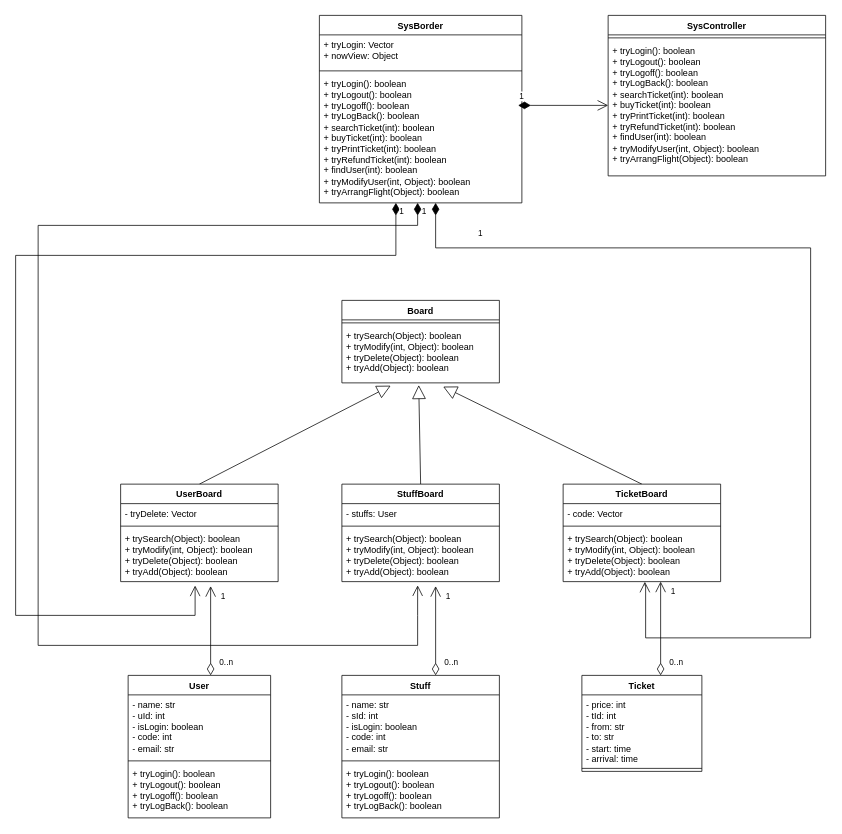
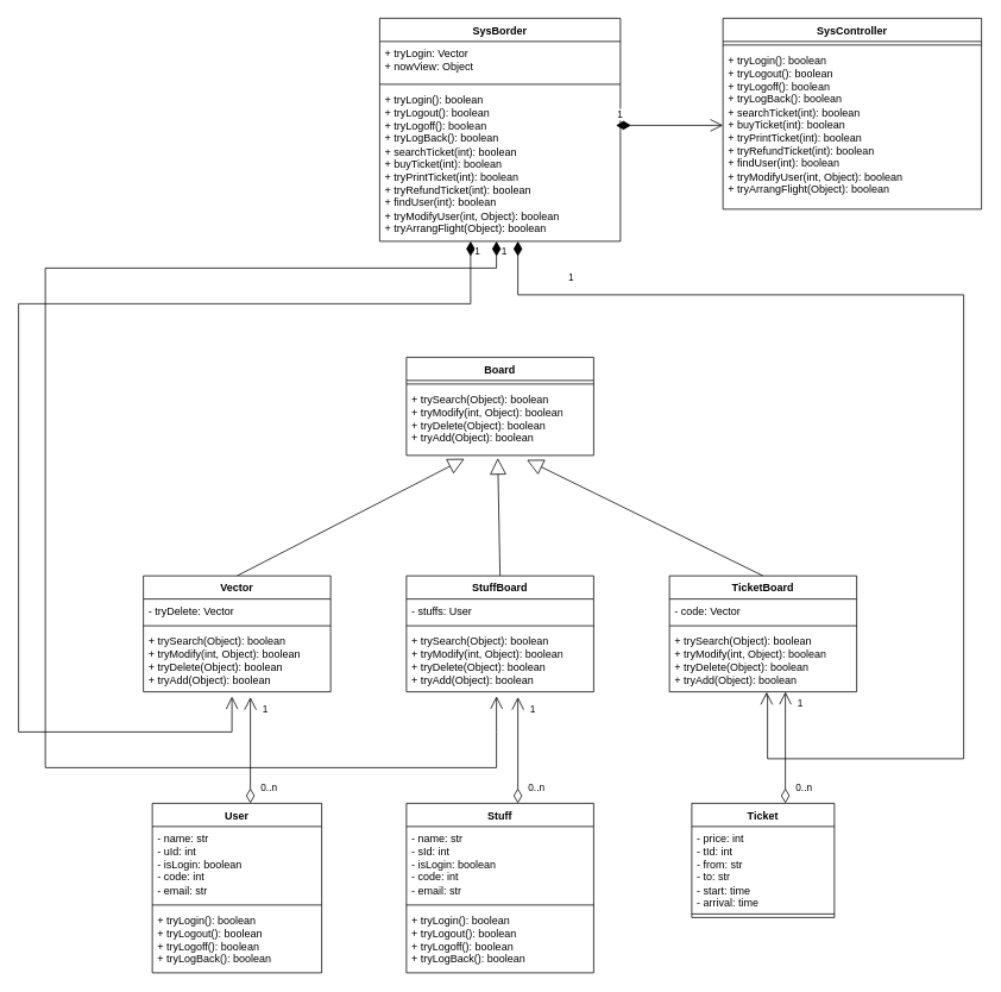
  <mxCell id="0" />
  <mxCell id="1" parent="0" />
  <mxCell id="2" value="User" style="swimlane;fontStyle=1;align=center;verticalAlign=top;childLayout=stackLayout;horizontal=1;startSize=26;horizontalStack=0;resizeParent=1;resizeParentMax=0;resizeLast=0;collapsible=1;marginBottom=0;whiteSpace=wrap;html=1;" parent="1" vertex="1"><mxGeometry x="170" y="900" width="190" height="190" as="geometry"><mxRectangle x="110" y="160" width="70" height="30" as="alternateBounds" /></mxGeometry></mxCell>
  <mxCell id="3" value="" style="endArrow=open;html=1;endSize=12;startArrow=diamondThin;startSize=14;startFill=0;edgeStyle=orthogonalEdgeStyle;rounded=0;" edge="1" parent="2"><mxGeometry relative="1" as="geometry"><mxPoint x="110" as="sourcePoint" /><mxPoint x="110" y="-119" as="targetPoint" /><Array as="points"><mxPoint x="110" y="-119" /></Array></mxGeometry></mxCell>
  <mxCell id="4" value="0..n" style="edgeLabel;resizable=0;html=1;align=left;verticalAlign=top;" connectable="0" vertex="1" parent="3"><mxGeometry x="-1" relative="1" as="geometry"><mxPoint x="10" y="-30" as="offset" /></mxGeometry></mxCell>
  <mxCell id="5" value="1" style="edgeLabel;resizable=0;html=1;align=right;verticalAlign=top;" connectable="0" vertex="1" parent="3"><mxGeometry x="1" relative="1" as="geometry"><mxPoint x="20" as="offset" /></mxGeometry></mxCell>
  <mxCell id="6" value="- name: str&lt;br&gt;- uId: int&lt;br&gt;- isLogin: boolean&lt;br&gt;- code: int&lt;br&gt;- email: str" style="text;strokeColor=none;fillColor=none;align=left;verticalAlign=top;spacingLeft=4;spacingRight=4;overflow=hidden;rotatable=0;points=[[0,0.5],[1,0.5]];portConstraint=eastwest;whiteSpace=wrap;html=1;" parent="2" vertex="1"><mxGeometry y="26" width="190" height="84" as="geometry" /></mxCell>
  <mxCell id="7" value="" style="line;strokeWidth=1;fillColor=none;align=left;verticalAlign=middle;spacingTop=-1;spacingLeft=3;spacingRight=3;rotatable=0;labelPosition=right;points=[];portConstraint=eastwest;strokeColor=inherit;" parent="2" vertex="1"><mxGeometry y="110" width="190" height="8" as="geometry" /></mxCell>
  <mxCell id="8" value="+ tryLogin(): boolean&lt;br&gt;+ tryLogout(): boolean&lt;br&gt;+ tryLogoff(): boolean&lt;br&gt;+ tryLogBack(): boolean&lt;br&gt;" style="text;strokeColor=none;fillColor=none;align=left;verticalAlign=top;spacingLeft=4;spacingRight=4;overflow=hidden;rotatable=0;points=[[0,0.5],[1,0.5]];portConstraint=eastwest;whiteSpace=wrap;html=1;" parent="2" vertex="1"><mxGeometry y="118" width="190" height="72" as="geometry" /></mxCell>
  <mxCell id="9" value="Ticket" style="swimlane;fontStyle=1;align=center;verticalAlign=top;childLayout=stackLayout;horizontal=1;startSize=26;horizontalStack=0;resizeParent=1;resizeParentMax=0;resizeLast=0;collapsible=1;marginBottom=0;whiteSpace=wrap;html=1;" parent="1" vertex="1"><mxGeometry x="775" y="900" width="160" height="128" as="geometry" /></mxCell>
  <mxCell id="10" value="- price: int&lt;br&gt;- tId: int&lt;br&gt;- from: str&lt;br&gt;- to: str&lt;br&gt;- start: time&lt;br&gt;- arrival: time" style="text;strokeColor=none;fillColor=none;align=left;verticalAlign=top;spacingLeft=4;spacingRight=4;overflow=hidden;rotatable=0;points=[[0,0.5],[1,0.5]];portConstraint=eastwest;whiteSpace=wrap;html=1;" parent="9" vertex="1"><mxGeometry y="26" width="160" height="94" as="geometry" /></mxCell>
  <mxCell id="11" value="" style="line;strokeWidth=1;fillColor=none;align=left;verticalAlign=middle;spacingTop=-1;spacingLeft=3;spacingRight=3;rotatable=0;labelPosition=right;points=[];portConstraint=eastwest;strokeColor=inherit;" parent="9" vertex="1"><mxGeometry y="120" width="160" height="8" as="geometry" /></mxCell>
  <mxCell id="12" value="Stuff" style="swimlane;fontStyle=1;align=center;verticalAlign=top;childLayout=stackLayout;horizontal=1;startSize=26;horizontalStack=0;resizeParent=1;resizeParentMax=0;resizeLast=0;collapsible=1;marginBottom=0;whiteSpace=wrap;html=1;" parent="1" vertex="1"><mxGeometry x="455" y="900" width="210" height="190" as="geometry" /></mxCell>
  <mxCell id="13" value="- name: str&lt;br&gt;- sId: int&lt;br&gt;- isLogin: boolean&lt;br&gt;- code: int&lt;br&gt;- email: str" style="text;strokeColor=none;fillColor=none;align=left;verticalAlign=top;spacingLeft=4;spacingRight=4;overflow=hidden;rotatable=0;points=[[0,0.5],[1,0.5]];portConstraint=eastwest;whiteSpace=wrap;html=1;" parent="12" vertex="1"><mxGeometry y="26" width="210" height="84" as="geometry" /></mxCell>
  <mxCell id="14" value="" style="line;strokeWidth=1;fillColor=none;align=left;verticalAlign=middle;spacingTop=-1;spacingLeft=3;spacingRight=3;rotatable=0;labelPosition=right;points=[];portConstraint=eastwest;strokeColor=inherit;" parent="12" vertex="1"><mxGeometry y="110" width="210" height="8" as="geometry" /></mxCell>
  <mxCell id="15" value="+ tryLogin(): boolean&lt;br style=&quot;border-color: var(--border-color);&quot;&gt;+ tryLogout(): boolean&lt;br style=&quot;border-color: var(--border-color);&quot;&gt;+ tryLogoff(): boolean&lt;br style=&quot;border-color: var(--border-color);&quot;&gt;+ tryLogBack(): boolean" style="text;strokeColor=none;fillColor=none;align=left;verticalAlign=top;spacingLeft=4;spacingRight=4;overflow=hidden;rotatable=0;points=[[0,0.5],[1,0.5]];portConstraint=eastwest;whiteSpace=wrap;html=1;" parent="12" vertex="1"><mxGeometry y="118" width="210" height="72" as="geometry" /></mxCell>
  <mxCell id="16" value="Board" style="swimlane;fontStyle=1;align=center;verticalAlign=top;childLayout=stackLayout;horizontal=1;startSize=26;horizontalStack=0;resizeParent=1;resizeParentMax=0;resizeLast=0;collapsible=1;marginBottom=0;whiteSpace=wrap;html=1;" parent="1" vertex="1"><mxGeometry x="455" y="400" width="210" height="110" as="geometry" /></mxCell>
  <mxCell id="17" value="" style="line;strokeWidth=1;fillColor=none;align=left;verticalAlign=middle;spacingTop=-1;spacingLeft=3;spacingRight=3;rotatable=0;labelPosition=right;points=[];portConstraint=eastwest;strokeColor=inherit;" parent="16" vertex="1"><mxGeometry y="26" width="210" height="8" as="geometry" /></mxCell>
  <mxCell id="18" value="+ trySearch(Object): boolean&lt;br&gt;+ tryModify(int, Object): boolean&lt;br&gt;+ tryDelete(Object): boolean&lt;br&gt;+ tryAdd(Object): boolean" style="text;strokeColor=none;fillColor=none;align=left;verticalAlign=top;spacingLeft=4;spacingRight=4;overflow=hidden;rotatable=0;points=[[0,0.5],[1,0.5]];portConstraint=eastwest;whiteSpace=wrap;html=1;" parent="16" vertex="1"><mxGeometry y="34" width="210" height="76" as="geometry" /></mxCell>
  <mxCell id="19" value="SysController" style="swimlane;fontStyle=1;align=center;verticalAlign=top;childLayout=stackLayout;horizontal=1;startSize=26;horizontalStack=0;resizeParent=1;resizeParentMax=0;resizeLast=0;collapsible=1;marginBottom=0;whiteSpace=wrap;html=1;" parent="1" vertex="1"><mxGeometry x="810" y="20" width="290" height="214" as="geometry" /></mxCell>
  <mxCell id="20" value="" style="line;strokeWidth=1;fillColor=none;align=left;verticalAlign=middle;spacingTop=-1;spacingLeft=3;spacingRight=3;rotatable=0;labelPosition=right;points=[];portConstraint=eastwest;strokeColor=inherit;" parent="19" vertex="1"><mxGeometry y="26" width="290" height="8" as="geometry" /></mxCell>
  <mxCell id="21" value="+ tryLogin(): boolean&lt;br style=&quot;border-color: var(--border-color);&quot;&gt;+ tryLogout(): boolean&lt;br style=&quot;border-color: var(--border-color);&quot;&gt;+ tryLogoff(): boolean&lt;br style=&quot;border-color: var(--border-color);&quot;&gt;+ tryLogBack(): boolean&lt;br style=&quot;border-color: var(--border-color);&quot;&gt;+ searchTicket(int): boolean&lt;br style=&quot;border-color: var(--border-color);&quot;&gt;+ buyTicket(int): boolean&lt;br style=&quot;border-color: var(--border-color);&quot;&gt;+ tryPrintTicket(int): boolean&lt;br style=&quot;border-color: var(--border-color);&quot;&gt;+ tryRefundTicket(int): boolean&lt;br style=&quot;border-color: var(--border-color);&quot;&gt;+ findUser(int): boolean&lt;br style=&quot;border-color: var(--border-color);&quot;&gt;+ tryModifyUser(int, Object): boolean&lt;br style=&quot;border-color: var(--border-color);&quot;&gt;+ tryArrangFlight(Object): boolean" style="text;strokeColor=none;fillColor=none;align=left;verticalAlign=top;spacingLeft=4;spacingRight=4;overflow=hidden;rotatable=0;points=[[0,0.5],[1,0.5]];portConstraint=eastwest;whiteSpace=wrap;html=1;" parent="19" vertex="1"><mxGeometry y="34" width="290" height="180" as="geometry" /></mxCell>
  <mxCell id="22" value="SysBorder" style="swimlane;fontStyle=1;align=center;verticalAlign=top;childLayout=stackLayout;horizontal=1;startSize=26;horizontalStack=0;resizeParent=1;resizeParentMax=0;resizeLast=0;collapsible=1;marginBottom=0;whiteSpace=wrap;html=1;" parent="1" vertex="1"><mxGeometry x="425" y="20" width="270" height="250" as="geometry" /></mxCell>
  <mxCell id="23" value="+ tryLogin: Vector&lt;br&gt;+ nowView: Object" style="text;strokeColor=none;fillColor=none;align=left;verticalAlign=top;spacingLeft=4;spacingRight=4;overflow=hidden;rotatable=0;points=[[0,0.5],[1,0.5]];portConstraint=eastwest;whiteSpace=wrap;html=1;" parent="22" vertex="1"><mxGeometry y="26" width="270" height="44" as="geometry" /></mxCell>
  <mxCell id="24" value="" style="line;strokeWidth=1;fillColor=none;align=left;verticalAlign=middle;spacingTop=-1;spacingLeft=3;spacingRight=3;rotatable=0;labelPosition=right;points=[];portConstraint=eastwest;strokeColor=inherit;" parent="22" vertex="1"><mxGeometry y="70" width="270" height="8" as="geometry" /></mxCell>
  <mxCell id="25" value="1" style="endArrow=open;html=1;endSize=12;startArrow=diamondThin;startSize=14;startFill=1;edgeStyle=orthogonalEdgeStyle;align=left;verticalAlign=bottom;rounded=0;" edge="1" parent="22"><mxGeometry x="-1" y="3" relative="1" as="geometry"><mxPoint x="265" y="120" as="sourcePoint" /><mxPoint x="385" y="120" as="targetPoint" /></mxGeometry></mxCell>
  <mxCell id="26" value="+ tryLogin(): boolean&lt;br style=&quot;border-color: var(--border-color);&quot;&gt;+ tryLogout(): boolean&lt;br style=&quot;border-color: var(--border-color);&quot;&gt;+ tryLogoff(): boolean&lt;br style=&quot;border-color: var(--border-color);&quot;&gt;+ tryLogBack(): boolean&lt;br style=&quot;border-color: var(--border-color);&quot;&gt;+ searchTicket(int): boolean&lt;br style=&quot;border-color: var(--border-color);&quot;&gt;+ buyTicket(int): boolean&lt;br style=&quot;border-color: var(--border-color);&quot;&gt;+ tryPrintTicket(int): boolean&lt;br style=&quot;border-color: var(--border-color);&quot;&gt;+ tryRefundTicket(int): boolean&lt;br&gt;+ findUser(int): boolean&lt;br style=&quot;border-color: var(--border-color);&quot;&gt;+ tryModifyUser(int, Object): boolean&lt;br style=&quot;border-color: var(--border-color);&quot;&gt;+ tryArrangFlight(Object): boolean" style="text;strokeColor=none;fillColor=none;align=left;verticalAlign=top;spacingLeft=4;spacingRight=4;overflow=hidden;rotatable=0;points=[[0,0.5],[1,0.5]];portConstraint=eastwest;whiteSpace=wrap;html=1;" parent="22" vertex="1"><mxGeometry y="78" width="270" height="172" as="geometry" /></mxCell>
  <mxCell id="27" value="" style="endArrow=block;endSize=16;endFill=0;html=1;rounded=0;exitX=0.5;exitY=0;exitDx=0;exitDy=0;entryX=0.31;entryY=1.05;entryDx=0;entryDy=0;entryPerimeter=0;" edge="1" parent="1" source="29" target="18"><mxGeometry width="160" relative="1" as="geometry"><mxPoint x="440" y="645" as="sourcePoint" /><mxPoint x="500" y="605" as="targetPoint" /></mxGeometry></mxCell>
  <mxCell id="28" value="" style="endArrow=block;endSize=16;endFill=0;html=1;rounded=0;exitX=0.5;exitY=0;exitDx=0;exitDy=0;entryX=0.643;entryY=1.066;entryDx=0;entryDy=0;entryPerimeter=0;" edge="1" parent="1" source="33" target="18"><mxGeometry width="160" relative="1" as="geometry"><mxPoint x="680" y="645" as="sourcePoint" /><mxPoint x="690" y="494" as="targetPoint" /></mxGeometry></mxCell>
- <mxCell id="29" value="UserBoard" style="swimlane;fontStyle=1;align=center;verticalAlign=top;childLayout=stackLayout;horizontal=1;startSize=26;horizontalStack=0;resizeParent=1;resizeParentMax=0;resizeLast=0;collapsible=1;marginBottom=0;whiteSpace=wrap;html=1;" vertex="1" parent="1"><mxGeometry x="160" y="645" width="210" height="130" as="geometry" /></mxCell>
+ <mxCell id="29" value="Vector" style="swimlane;fontStyle=1;align=center;verticalAlign=top;childLayout=stackLayout;horizontal=1;startSize=26;horizontalStack=0;resizeParent=1;resizeParentMax=0;resizeLast=0;collapsible=1;marginBottom=0;whiteSpace=wrap;html=1;" vertex="1" parent="1"><mxGeometry x="160" y="645" width="210" height="130" as="geometry" /></mxCell>
  <mxCell id="30" value="- tryDelete: Vector" style="text;strokeColor=none;fillColor=none;align=left;verticalAlign=top;spacingLeft=4;spacingRight=4;overflow=hidden;rotatable=0;points=[[0,0.5],[1,0.5]];portConstraint=eastwest;whiteSpace=wrap;html=1;" vertex="1" parent="29"><mxGeometry y="26" width="210" height="26" as="geometry" /></mxCell>
  <mxCell id="31" value="" style="line;strokeWidth=1;fillColor=none;align=left;verticalAlign=middle;spacingTop=-1;spacingLeft=3;spacingRight=3;rotatable=0;labelPosition=right;points=[];portConstraint=eastwest;strokeColor=inherit;" vertex="1" parent="29"><mxGeometry y="52" width="210" height="8" as="geometry" /></mxCell>
  <mxCell id="32" value="+ trySearch(Object): boolean&lt;br style=&quot;border-color: var(--border-color);&quot;&gt;+ tryModify(int, Object): boolean&lt;br style=&quot;border-color: var(--border-color);&quot;&gt;+ tryDelete(Object): boolean&lt;br style=&quot;border-color: var(--border-color);&quot;&gt;+ tryAdd(Object): boolean" style="text;strokeColor=none;fillColor=none;align=left;verticalAlign=top;spacingLeft=4;spacingRight=4;overflow=hidden;rotatable=0;points=[[0,0.5],[1,0.5]];portConstraint=eastwest;whiteSpace=wrap;html=1;" vertex="1" parent="29"><mxGeometry y="60" width="210" height="70" as="geometry" /></mxCell>
  <mxCell id="33" value="TicketBoard" style="swimlane;fontStyle=1;align=center;verticalAlign=top;childLayout=stackLayout;horizontal=1;startSize=26;horizontalStack=0;resizeParent=1;resizeParentMax=0;resizeLast=0;collapsible=1;marginBottom=0;whiteSpace=wrap;html=1;" vertex="1" parent="1"><mxGeometry x="750" y="645" width="210" height="130" as="geometry" /></mxCell>
  <mxCell id="34" value="- code: Vector" style="text;strokeColor=none;fillColor=none;align=left;verticalAlign=top;spacingLeft=4;spacingRight=4;overflow=hidden;rotatable=0;points=[[0,0.5],[1,0.5]];portConstraint=eastwest;whiteSpace=wrap;html=1;" vertex="1" parent="33"><mxGeometry y="26" width="210" height="26" as="geometry" /></mxCell>
  <mxCell id="35" value="" style="line;strokeWidth=1;fillColor=none;align=left;verticalAlign=middle;spacingTop=-1;spacingLeft=3;spacingRight=3;rotatable=0;labelPosition=right;points=[];portConstraint=eastwest;strokeColor=inherit;" vertex="1" parent="33"><mxGeometry y="52" width="210" height="8" as="geometry" /></mxCell>
  <mxCell id="36" value="+ trySearch(Object): boolean&lt;br style=&quot;border-color: var(--border-color);&quot;&gt;+ tryModify(int, Object): boolean&lt;br style=&quot;border-color: var(--border-color);&quot;&gt;+ tryDelete(Object): boolean&lt;br style=&quot;border-color: var(--border-color);&quot;&gt;+ tryAdd(Object): boolean" style="text;strokeColor=none;fillColor=none;align=left;verticalAlign=top;spacingLeft=4;spacingRight=4;overflow=hidden;rotatable=0;points=[[0,0.5],[1,0.5]];portConstraint=eastwest;whiteSpace=wrap;html=1;" vertex="1" parent="33"><mxGeometry y="60" width="210" height="70" as="geometry" /></mxCell>
  <mxCell id="37" value="" style="endArrow=block;endSize=16;endFill=0;html=1;rounded=0;entryX=0.488;entryY=1.039;entryDx=0;entryDy=0;entryPerimeter=0;exitX=0.5;exitY=0;exitDx=0;exitDy=0;" edge="1" parent="1" source="38" target="18"><mxGeometry width="160" relative="1" as="geometry"><mxPoint x="550" y="640" as="sourcePoint" /><mxPoint x="815" y="549" as="targetPoint" /></mxGeometry></mxCell>
  <mxCell id="38" value="StuffBoard" style="swimlane;fontStyle=1;align=center;verticalAlign=top;childLayout=stackLayout;horizontal=1;startSize=26;horizontalStack=0;resizeParent=1;resizeParentMax=0;resizeLast=0;collapsible=1;marginBottom=0;whiteSpace=wrap;html=1;" vertex="1" parent="1"><mxGeometry x="455" y="645" width="210" height="130" as="geometry" /></mxCell>
  <mxCell id="39" value="- stuffs: User" style="text;strokeColor=none;fillColor=none;align=left;verticalAlign=top;spacingLeft=4;spacingRight=4;overflow=hidden;rotatable=0;points=[[0,0.5],[1,0.5]];portConstraint=eastwest;whiteSpace=wrap;html=1;" vertex="1" parent="38"><mxGeometry y="26" width="210" height="26" as="geometry" /></mxCell>
  <mxCell id="40" value="" style="line;strokeWidth=1;fillColor=none;align=left;verticalAlign=middle;spacingTop=-1;spacingLeft=3;spacingRight=3;rotatable=0;labelPosition=right;points=[];portConstraint=eastwest;strokeColor=inherit;" vertex="1" parent="38"><mxGeometry y="52" width="210" height="8" as="geometry" /></mxCell>
  <mxCell id="41" value="+ trySearch(Object): boolean&lt;br style=&quot;border-color: var(--border-color);&quot;&gt;+ tryModify(int, Object): boolean&lt;br style=&quot;border-color: var(--border-color);&quot;&gt;+ tryDelete(Object): boolean&lt;br style=&quot;border-color: var(--border-color);&quot;&gt;+ tryAdd(Object): boolean" style="text;strokeColor=none;fillColor=none;align=left;verticalAlign=top;spacingLeft=4;spacingRight=4;overflow=hidden;rotatable=0;points=[[0,0.5],[1,0.5]];portConstraint=eastwest;whiteSpace=wrap;html=1;" vertex="1" parent="38"><mxGeometry y="60" width="210" height="70" as="geometry" /></mxCell>
  <mxCell id="42" value="1" style="endArrow=open;html=1;endSize=12;startArrow=diamondThin;startSize=14;startFill=1;edgeStyle=orthogonalEdgeStyle;align=left;verticalAlign=bottom;rounded=0;entryX=0.473;entryY=1.075;entryDx=0;entryDy=0;entryPerimeter=0;" edge="1" parent="1" target="32"><mxGeometry x="-0.97" y="3" relative="1" as="geometry"><mxPoint x="527" y="270" as="sourcePoint" /><mxPoint x="260" y="830" as="targetPoint" /><Array as="points"><mxPoint x="527" y="340" /><mxPoint x="20" y="340" /><mxPoint x="20" y="820" /><mxPoint x="259" y="820" /></Array><mxPoint as="offset" /></mxGeometry></mxCell>
  <mxCell id="43" value="1" style="endArrow=open;html=1;endSize=12;startArrow=diamondThin;startSize=14;startFill=1;edgeStyle=orthogonalEdgeStyle;align=left;verticalAlign=bottom;rounded=0;" edge="1" parent="1"><mxGeometry x="-0.976" y="4" relative="1" as="geometry"><mxPoint x="556" y="270" as="sourcePoint" /><mxPoint x="556" y="780" as="targetPoint" /><Array as="points"><mxPoint x="556" y="300" /><mxPoint x="50" y="300" /><mxPoint x="50" y="860" /><mxPoint x="556" y="860" /><mxPoint x="556" y="820" /></Array><mxPoint as="offset" /></mxGeometry></mxCell>
  <mxCell id="44" value="1" style="endArrow=open;html=1;endSize=12;startArrow=diamondThin;startSize=14;startFill=1;edgeStyle=orthogonalEdgeStyle;align=left;verticalAlign=bottom;rounded=0;entryX=0.519;entryY=1.003;entryDx=0;entryDy=0;entryPerimeter=0;" edge="1" parent="1" target="36"><mxGeometry x="-0.833" y="10" relative="1" as="geometry"><mxPoint x="580" y="270" as="sourcePoint" /><mxPoint x="860" y="780" as="targetPoint" /><Array as="points"><mxPoint x="580" y="330" /><mxPoint x="1080" y="330" /><mxPoint x="1080" y="850" /><mxPoint x="860" y="850" /><mxPoint x="860" y="780" /></Array><mxPoint as="offset" /></mxGeometry></mxCell>
  <mxCell id="45" value="" style="endArrow=open;html=1;endSize=12;startArrow=diamondThin;startSize=14;startFill=0;edgeStyle=orthogonalEdgeStyle;rounded=0;" edge="1" parent="1"><mxGeometry relative="1" as="geometry"><mxPoint x="580" y="900" as="sourcePoint" /><mxPoint x="580" y="781" as="targetPoint" /><Array as="points"><mxPoint x="580" y="781" /></Array></mxGeometry></mxCell>
  <mxCell id="46" value="0..n" style="edgeLabel;resizable=0;html=1;align=left;verticalAlign=top;" connectable="0" vertex="1" parent="45"><mxGeometry x="-1" relative="1" as="geometry"><mxPoint x="10" y="-30" as="offset" /></mxGeometry></mxCell>
  <mxCell id="47" value="1" style="edgeLabel;resizable=0;html=1;align=right;verticalAlign=top;" connectable="0" vertex="1" parent="45"><mxGeometry x="1" relative="1" as="geometry"><mxPoint x="20" as="offset" /></mxGeometry></mxCell>
  <mxCell id="48" value="" style="endArrow=open;html=1;endSize=12;startArrow=diamondThin;startSize=14;startFill=0;edgeStyle=orthogonalEdgeStyle;rounded=0;" edge="1" parent="1"><mxGeometry relative="1" as="geometry"><mxPoint x="880" y="900" as="sourcePoint" /><mxPoint x="880" y="775" as="targetPoint" /><Array as="points"><mxPoint x="880" y="775" /></Array></mxGeometry></mxCell>
  <mxCell id="49" value="0..n" style="edgeLabel;resizable=0;html=1;align=left;verticalAlign=top;" connectable="0" vertex="1" parent="48"><mxGeometry x="-1" relative="1" as="geometry"><mxPoint x="10" y="-30" as="offset" /></mxGeometry></mxCell>
  <mxCell id="50" value="1" style="edgeLabel;resizable=0;html=1;align=right;verticalAlign=top;" connectable="0" vertex="1" parent="48"><mxGeometry x="1" relative="1" as="geometry"><mxPoint x="20" as="offset" /></mxGeometry></mxCell>
